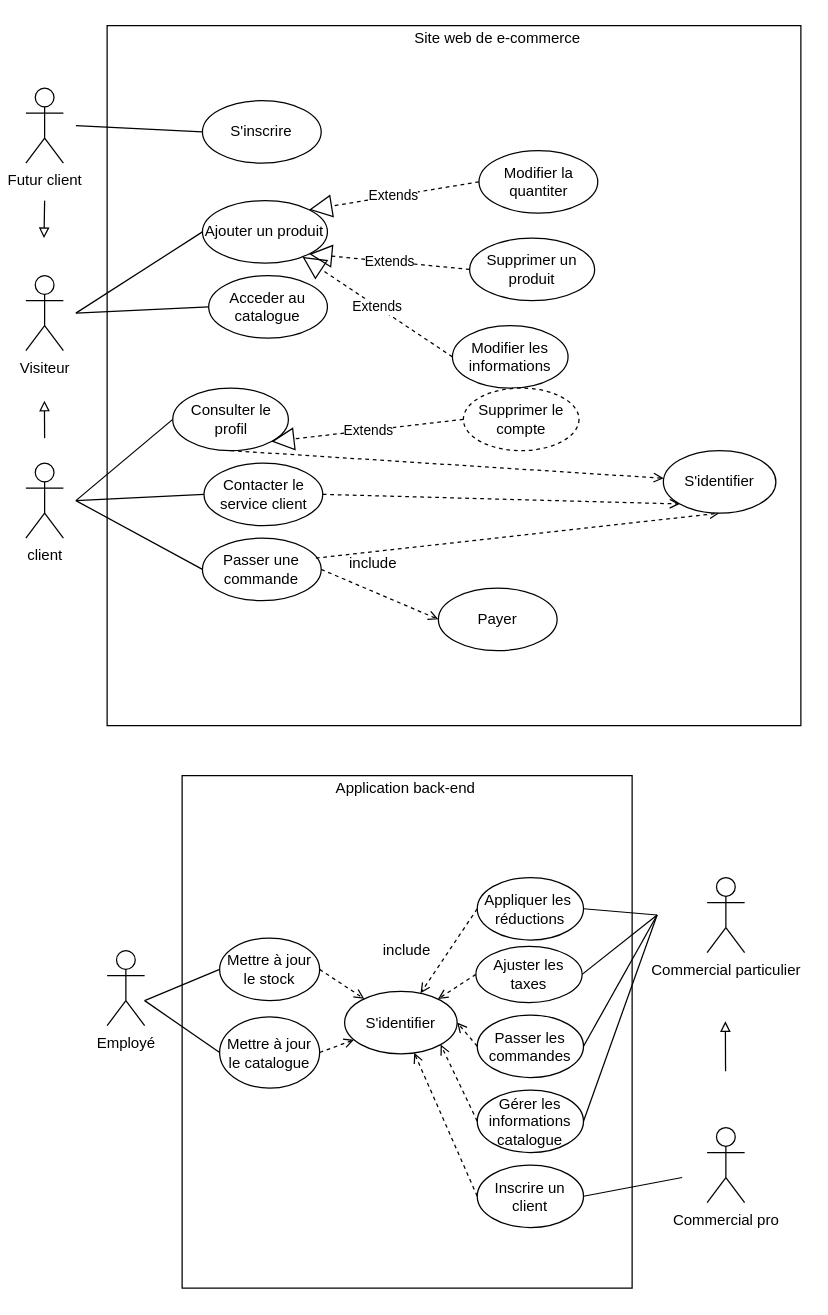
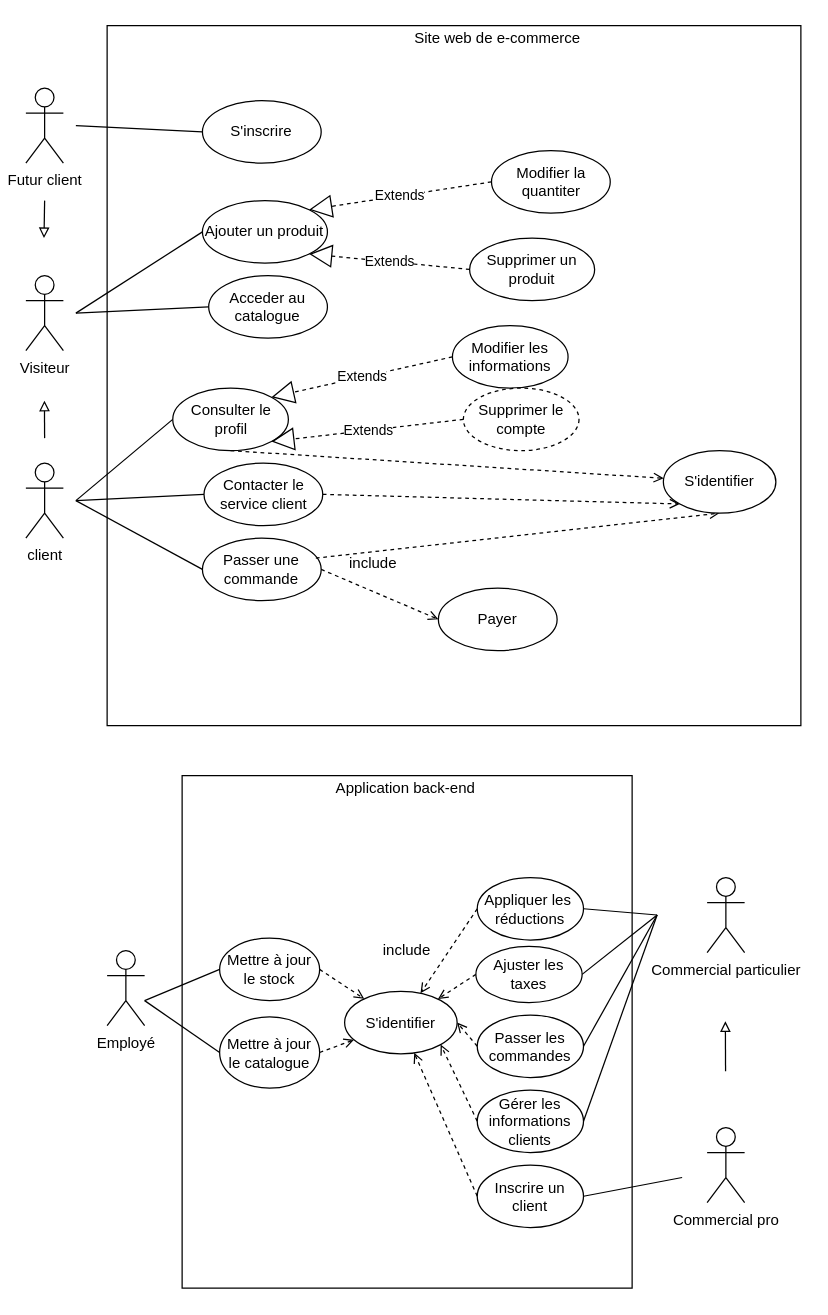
  <mxCell id="0" />
  <mxCell id="1" parent="0" />
  <mxCell id="2" style="edgeStyle=none;rounded=0;orthogonalLoop=1;jettySize=auto;html=1;entryX=0;entryY=0.5;entryDx=0;entryDy=0;endArrow=none;endFill=0;" parent="1" target="43" edge="1"><mxGeometry relative="1" as="geometry"><mxPoint x="60" y="400" as="sourcePoint" /></mxGeometry></mxCell>
  <mxCell id="3" style="edgeStyle=none;rounded=0;orthogonalLoop=1;jettySize=auto;html=1;entryX=0;entryY=0.5;entryDx=0;entryDy=0;endArrow=none;endFill=0;" parent="1" target="51" edge="1"><mxGeometry relative="1" as="geometry"><mxPoint x="60" y="400" as="sourcePoint" /></mxGeometry></mxCell>
  <mxCell id="4" style="edgeStyle=none;rounded=0;orthogonalLoop=1;jettySize=auto;html=1;entryX=0;entryY=0.5;entryDx=0;entryDy=0;endArrow=none;endFill=0;" parent="1" target="41" edge="1"><mxGeometry relative="1" as="geometry"><mxPoint x="60" y="400" as="sourcePoint" /></mxGeometry></mxCell>
  <mxCell id="5" style="edgeStyle=none;rounded=0;orthogonalLoop=1;jettySize=auto;html=1;endArrow=block;endFill=0;" parent="1" edge="1"><mxGeometry relative="1" as="geometry"><mxPoint x="34.833" y="320" as="targetPoint" /><mxPoint x="35" y="350" as="sourcePoint" /></mxGeometry></mxCell>
  <mxCell id="6" value="client" style="shape=umlActor;verticalLabelPosition=bottom;labelBackgroundColor=#ffffff;verticalAlign=top;html=1;" parent="1" vertex="1"><mxGeometry x="20" y="370" width="30" height="60" as="geometry" /></mxCell>
  <mxCell id="7" style="edgeStyle=none;rounded=0;orthogonalLoop=1;jettySize=auto;html=1;entryX=0;entryY=0.5;entryDx=0;entryDy=0;endArrow=none;endFill=0;" parent="1" target="32" edge="1"><mxGeometry relative="1" as="geometry"><mxPoint x="115" y="800" as="sourcePoint" /></mxGeometry></mxCell>
  <mxCell id="8" style="edgeStyle=none;rounded=0;orthogonalLoop=1;jettySize=auto;html=1;entryX=0;entryY=0.5;entryDx=0;entryDy=0;endArrow=none;endFill=0;" parent="1" target="30" edge="1"><mxGeometry relative="1" as="geometry"><mxPoint x="115" y="800" as="sourcePoint" /></mxGeometry></mxCell>
  <mxCell id="9" style="edgeStyle=none;rounded=0;orthogonalLoop=1;jettySize=auto;html=1;entryX=0;entryY=0.5;entryDx=0;entryDy=0;endArrow=none;endFill=0;" parent="1" target="39" edge="1"><mxGeometry relative="1" as="geometry"><mxPoint x="60" y="100" as="sourcePoint" /></mxGeometry></mxCell>
  <mxCell id="10" style="edgeStyle=none;rounded=0;orthogonalLoop=1;jettySize=auto;html=1;entryX=0;entryY=0.5;entryDx=0;entryDy=0;endArrow=none;endFill=0;" parent="1" target="37" edge="1"><mxGeometry relative="1" as="geometry"><mxPoint x="60" y="250" as="sourcePoint" /></mxGeometry></mxCell>
  <mxCell id="11" style="edgeStyle=none;rounded=0;orthogonalLoop=1;jettySize=auto;html=1;entryX=0;entryY=0.5;entryDx=0;entryDy=0;endArrow=none;endFill=0;" parent="1" target="38" edge="1"><mxGeometry relative="1" as="geometry"><mxPoint x="60" y="250" as="sourcePoint" /></mxGeometry></mxCell>
  <mxCell id="12" value="Visiteur&lt;br&gt;" style="shape=umlActor;verticalLabelPosition=bottom;labelBackgroundColor=#ffffff;verticalAlign=top;html=1;" parent="1" vertex="1"><mxGeometry x="20" y="220" width="30" height="60" as="geometry" /></mxCell>
  <mxCell id="13" value="Futur client" style="shape=umlActor;verticalLabelPosition=bottom;labelBackgroundColor=#ffffff;verticalAlign=top;html=1;" parent="1" vertex="1"><mxGeometry x="20" y="70" width="30" height="60" as="geometry" /></mxCell>
  <mxCell id="14" style="edgeStyle=none;rounded=0;orthogonalLoop=1;jettySize=auto;html=1;endArrow=block;endFill=0;" parent="1" edge="1"><mxGeometry relative="1" as="geometry"><mxPoint x="34.5" y="190" as="targetPoint" /><mxPoint x="35" y="160" as="sourcePoint" /></mxGeometry></mxCell>
  <mxCell id="15" value="" style="rounded=0;whiteSpace=wrap;html=1;fillColor=none;" parent="1" vertex="1"><mxGeometry x="145" y="620" width="360" height="410" as="geometry" /></mxCell>
  <mxCell id="16" value="Application back-end" style="text;html=1;strokeColor=none;fillColor=none;align=center;verticalAlign=middle;whiteSpace=wrap;rounded=0;" parent="1" vertex="1"><mxGeometry x="233.503" y="620" width="179.622" height="20" as="geometry" /></mxCell>
  <mxCell id="17" style="edgeStyle=none;rounded=0;orthogonalLoop=1;jettySize=auto;html=1;exitX=0;exitY=0.5;exitDx=0;exitDy=0;endArrow=open;endFill=0;dashed=1;" parent="1" source="18" target="62" edge="1"><mxGeometry relative="1" as="geometry" /></mxCell>
  <mxCell id="18" value="Appliquer les&amp;nbsp; réductions" style="ellipse;whiteSpace=wrap;html=1;" parent="1" vertex="1"><mxGeometry x="381.1" y="701.5" width="85" height="50" as="geometry" /></mxCell>
  <mxCell id="19" style="edgeStyle=none;rounded=0;orthogonalLoop=1;jettySize=auto;html=1;exitX=0;exitY=0.5;exitDx=0;exitDy=0;endArrow=open;endFill=0;dashed=1;" parent="1" source="20" target="62" edge="1"><mxGeometry relative="1" as="geometry" /></mxCell>
  <mxCell id="20" value="Ajuster les taxes" style="ellipse;whiteSpace=wrap;html=1;" parent="1" vertex="1"><mxGeometry x="380" y="756.5" width="85" height="45" as="geometry" /></mxCell>
  <mxCell id="21" style="edgeStyle=none;rounded=0;orthogonalLoop=1;jettySize=auto;html=1;exitX=0;exitY=0.5;exitDx=0;exitDy=0;endArrow=open;endFill=0;dashed=1;" parent="1" source="22" target="62" edge="1"><mxGeometry relative="1" as="geometry" /></mxCell>
  <mxCell id="22" value="Inscrire un client" style="ellipse;whiteSpace=wrap;html=1;" parent="1" vertex="1"><mxGeometry x="381.1" y="931.5" width="85" height="50" as="geometry" /></mxCell>
  <mxCell id="23" style="edgeStyle=none;rounded=0;orthogonalLoop=1;jettySize=auto;html=1;entryX=1;entryY=0.5;entryDx=0;entryDy=0;endArrow=none;endFill=0;" parent="1" target="22" edge="1"><mxGeometry relative="1" as="geometry"><mxPoint x="545" y="941.5" as="sourcePoint" /></mxGeometry></mxCell>
  <mxCell id="24" value="Commercial pro&lt;br&gt;" style="shape=umlActor;verticalLabelPosition=bottom;labelBackgroundColor=#ffffff;verticalAlign=top;html=1;" parent="1" vertex="1"><mxGeometry x="565" y="901.5" width="30" height="60" as="geometry" /></mxCell>
  <mxCell id="25" style="edgeStyle=none;rounded=0;orthogonalLoop=1;jettySize=auto;html=1;entryX=1;entryY=0.5;entryDx=0;entryDy=0;endArrow=none;endFill=0;" parent="1" target="18" edge="1"><mxGeometry relative="1" as="geometry"><mxPoint x="525" y="731.5" as="sourcePoint" /><mxPoint x="480" y="741.5" as="targetPoint" /></mxGeometry></mxCell>
  <mxCell id="26" value="Commercial particulier&lt;br&gt;" style="shape=umlActor;verticalLabelPosition=bottom;labelBackgroundColor=#ffffff;verticalAlign=top;html=1;" parent="1" vertex="1"><mxGeometry x="565" y="701.5" width="30" height="60" as="geometry" /></mxCell>
  <mxCell id="27" style="edgeStyle=none;rounded=0;orthogonalLoop=1;jettySize=auto;html=1;entryX=1;entryY=0.5;entryDx=0;entryDy=0;endArrow=none;endFill=0;" parent="1" target="20" edge="1"><mxGeometry relative="1" as="geometry"><mxPoint x="525" y="731.5" as="sourcePoint" /><mxPoint x="380" y="781.5" as="targetPoint" /></mxGeometry></mxCell>
  <mxCell id="28" style="edgeStyle=none;rounded=0;orthogonalLoop=1;jettySize=auto;html=1;endArrow=block;endFill=0;" parent="1" edge="1"><mxGeometry relative="1" as="geometry"><mxPoint x="579.583" y="816.5" as="targetPoint" /><mxPoint x="579.75" y="856.5" as="sourcePoint" /></mxGeometry></mxCell>
  <mxCell id="29" style="edgeStyle=none;rounded=0;orthogonalLoop=1;jettySize=auto;html=1;exitX=1;exitY=0.5;exitDx=0;exitDy=0;endArrow=open;endFill=0;dashed=1;" parent="1" source="30" target="62" edge="1"><mxGeometry relative="1" as="geometry" /></mxCell>
  <mxCell id="30" value="Mettre à jour le catalogue" style="ellipse;whiteSpace=wrap;html=1;" parent="1" vertex="1"><mxGeometry x="175" y="813" width="80" height="57" as="geometry" /></mxCell>
  <mxCell id="31" style="edgeStyle=none;rounded=0;orthogonalLoop=1;jettySize=auto;html=1;exitX=1;exitY=0.5;exitDx=0;exitDy=0;endArrow=open;endFill=0;dashed=1;" parent="1" source="32" target="62" edge="1"><mxGeometry relative="1" as="geometry" /></mxCell>
  <mxCell id="32" value="Mettre à jour le stock" style="ellipse;whiteSpace=wrap;html=1;" parent="1" vertex="1"><mxGeometry x="175" y="750" width="80" height="50" as="geometry" /></mxCell>
  <mxCell id="33" value="Employé&lt;br&gt;" style="shape=umlActor;verticalLabelPosition=bottom;labelBackgroundColor=#ffffff;verticalAlign=top;html=1;" parent="1" vertex="1"><mxGeometry x="85" y="760" width="30" height="60" as="geometry" /></mxCell>
  <mxCell id="34" value="" style="rounded=0;whiteSpace=wrap;html=1;fillColor=none;" parent="1" vertex="1"><mxGeometry x="85" y="20" width="555" height="560" as="geometry" /></mxCell>
  <mxCell id="35" value="Site web de e-commerce" style="text;html=1;strokeColor=none;fillColor=none;align=center;verticalAlign=middle;whiteSpace=wrap;rounded=0;" parent="1" vertex="1"><mxGeometry x="283" y="20" width="229" height="20" as="geometry" /></mxCell>
  <mxCell id="36" value="Supprimer un produit" style="ellipse;whiteSpace=wrap;html=1;" parent="1" vertex="1"><mxGeometry x="375" y="190" width="100" height="50" as="geometry" /></mxCell>
  <mxCell id="37" value="Ajouter un produit" style="ellipse;whiteSpace=wrap;html=1;" parent="1" vertex="1"><mxGeometry x="161.25" y="160" width="100" height="50" as="geometry" /></mxCell>
  <mxCell id="38" value="Acceder au catalogue" style="ellipse;whiteSpace=wrap;html=1;" parent="1" vertex="1"><mxGeometry x="166.25" y="220" width="95" height="50" as="geometry" /></mxCell>
  <mxCell id="39" value="S'inscrire" style="ellipse;whiteSpace=wrap;html=1;" parent="1" vertex="1"><mxGeometry x="161.25" y="80" width="95" height="50" as="geometry" /></mxCell>
  <mxCell id="40" style="edgeStyle=none;rounded=0;orthogonalLoop=1;jettySize=auto;html=1;exitX=1;exitY=0.5;exitDx=0;exitDy=0;entryX=0;entryY=1;entryDx=0;entryDy=0;dashed=1;endArrow=open;endFill=0;" parent="1" source="41" target="64" edge="1"><mxGeometry relative="1" as="geometry" /></mxCell>
  <mxCell id="41" value="Contacter le service client" style="ellipse;whiteSpace=wrap;html=1;" parent="1" vertex="1"><mxGeometry x="162.5" y="370" width="95" height="50" as="geometry" /></mxCell>
  <mxCell id="42" style="edgeStyle=none;rounded=0;orthogonalLoop=1;jettySize=auto;html=1;exitX=0.5;exitY=1;exitDx=0;exitDy=0;dashed=1;endArrow=open;endFill=0;" parent="1" source="43" target="64" edge="1"><mxGeometry relative="1" as="geometry" /></mxCell>
  <mxCell id="43" value="Consulter le profil" style="ellipse;whiteSpace=wrap;html=1;" parent="1" vertex="1"><mxGeometry x="137.5" y="310" width="92.5" height="50" as="geometry" /></mxCell>
- <mxCell id="44" value="Modifier la quantiter" style="ellipse;whiteSpace=wrap;html=1;" parent="1" vertex="1"><mxGeometry x="382.5" y="120" width="95" height="50" as="geometry" /></mxCell>
+ <mxCell id="44" value="Modifier la quantiter" style="ellipse;whiteSpace=wrap;html=1;" parent="1" vertex="1"><mxGeometry x="392.5" y="120" width="95" height="50" as="geometry" /></mxCell>
  <mxCell id="45" value="Modifier les informations" style="ellipse;whiteSpace=wrap;html=1;" parent="1" vertex="1"><mxGeometry x="361.25" y="260" width="92.5" height="50" as="geometry" /></mxCell>
  <mxCell id="46" value="Supprimer le compte" style="ellipse;whiteSpace=wrap;html=1;dashed=1;" parent="1" vertex="1"><mxGeometry x="370" y="310" width="92.5" height="50" as="geometry" /></mxCell>
  <mxCell id="47" value="Extends" style="endArrow=block;endSize=16;endFill=0;html=1;dashed=1;entryX=1;entryY=1;entryDx=0;entryDy=0;exitX=0;exitY=0.5;exitDx=0;exitDy=0;" parent="1" source="46" target="43" edge="1"><mxGeometry width="160" relative="1" as="geometry"><mxPoint x="440" y="330" as="sourcePoint" /><mxPoint x="600" y="330" as="targetPoint" /></mxGeometry></mxCell>
- <mxCell id="48" value="Extends" style="endArrow=block;endSize=16;endFill=0;html=1;dashed=1;exitX=0;exitY=0.5;exitDx=0;exitDy=0;" parent="1" source="45" target="37" edge="1"><mxGeometry width="160" relative="1" as="geometry"><mxPoint x="310" y="360" as="sourcePoint" /><mxPoint x="240" y="320" as="targetPoint" /></mxGeometry></mxCell>
+ <mxCell id="48" value="Extends" style="endArrow=block;endSize=16;endFill=0;html=1;dashed=1;exitX=0;exitY=0.5;exitDx=0;exitDy=0;entryX=1;entryY=0;entryDx=0;entryDy=0;" parent="1" source="45" target="43" edge="1"><mxGeometry width="160" relative="1" as="geometry"><mxPoint x="310" y="360" as="sourcePoint" /><mxPoint x="240" y="320" as="targetPoint" /></mxGeometry></mxCell>
  <mxCell id="49" value="Extends" style="endArrow=block;endSize=16;endFill=0;html=1;dashed=1;exitX=0;exitY=0.5;exitDx=0;exitDy=0;entryX=1;entryY=1;entryDx=0;entryDy=0;" parent="1" source="36" target="37" edge="1"><mxGeometry width="160" relative="1" as="geometry"><mxPoint x="326.25" y="255" as="sourcePoint" /><mxPoint x="256" y="190" as="targetPoint" /></mxGeometry></mxCell>
  <mxCell id="50" value="Extends" style="endArrow=block;endSize=16;endFill=0;html=1;dashed=1;exitX=0;exitY=0.5;exitDx=0;exitDy=0;entryX=1;entryY=0;entryDx=0;entryDy=0;" parent="1" source="44" target="37" edge="1"><mxGeometry width="160" relative="1" as="geometry"><mxPoint x="292.5" y="145" as="sourcePoint" /><mxPoint x="232.5" y="170" as="targetPoint" /></mxGeometry></mxCell>
  <mxCell id="51" value="Passer une commande" style="ellipse;whiteSpace=wrap;html=1;" parent="1" vertex="1"><mxGeometry x="161.25" y="430" width="95" height="50" as="geometry" /></mxCell>
  <mxCell id="52" style="edgeStyle=none;rounded=0;orthogonalLoop=1;jettySize=auto;html=1;exitX=0.955;exitY=0.32;exitDx=0;exitDy=0;entryX=0.5;entryY=1;entryDx=0;entryDy=0;dashed=1;endArrow=open;endFill=0;exitPerimeter=0;" parent="1" source="51" target="64" edge="1"><mxGeometry relative="1" as="geometry" /></mxCell>
  <mxCell id="53" value="Payer" style="ellipse;whiteSpace=wrap;html=1;" parent="1" vertex="1"><mxGeometry x="350" y="470" width="95" height="50" as="geometry" /></mxCell>
  <mxCell id="54" value="include" style="text;html=1;strokeColor=none;fillColor=none;align=center;verticalAlign=middle;whiteSpace=wrap;rounded=0;" parent="1" vertex="1"><mxGeometry x="278.13" y="440" width="40" height="20" as="geometry" /></mxCell>
  <mxCell id="55" style="edgeStyle=none;rounded=0;orthogonalLoop=1;jettySize=auto;html=1;exitX=1;exitY=0.5;exitDx=0;exitDy=0;entryX=0;entryY=0.5;entryDx=0;entryDy=0;dashed=1;endArrow=open;endFill=0;" parent="1" source="51" target="53" edge="1"><mxGeometry relative="1" as="geometry" /></mxCell>
  <mxCell id="56" style="edgeStyle=none;rounded=0;orthogonalLoop=1;jettySize=auto;html=1;exitX=1;exitY=0.5;exitDx=0;exitDy=0;endArrow=none;endFill=0;" parent="1" source="58" edge="1"><mxGeometry relative="1" as="geometry"><mxPoint x="525" y="731.5" as="targetPoint" /></mxGeometry></mxCell>
  <mxCell id="57" style="edgeStyle=none;rounded=0;orthogonalLoop=1;jettySize=auto;html=1;exitX=0;exitY=0.5;exitDx=0;exitDy=0;entryX=1;entryY=1;entryDx=0;entryDy=0;endArrow=open;endFill=0;dashed=1;" parent="1" source="58" target="62" edge="1"><mxGeometry relative="1" as="geometry" /></mxCell>
- <mxCell id="58" value="Gérer les informations catalogue" style="ellipse;whiteSpace=wrap;html=1;" parent="1" vertex="1"><mxGeometry x="381.1" y="871.5" width="85" height="50" as="geometry" /></mxCell>
+ <mxCell id="58" value="Gérer les informations clients" style="ellipse;whiteSpace=wrap;html=1;" parent="1" vertex="1"><mxGeometry x="381.1" y="871.5" width="85" height="50" as="geometry" /></mxCell>
  <mxCell id="59" style="edgeStyle=none;rounded=0;orthogonalLoop=1;jettySize=auto;html=1;exitX=1;exitY=0.5;exitDx=0;exitDy=0;endArrow=none;endFill=0;" parent="1" source="61" edge="1"><mxGeometry relative="1" as="geometry"><mxPoint x="525" y="731.5" as="targetPoint" /></mxGeometry></mxCell>
  <mxCell id="60" style="edgeStyle=none;rounded=0;orthogonalLoop=1;jettySize=auto;html=1;exitX=0;exitY=0.5;exitDx=0;exitDy=0;entryX=1;entryY=0.5;entryDx=0;entryDy=0;endArrow=open;endFill=0;dashed=1;" parent="1" source="61" target="62" edge="1"><mxGeometry relative="1" as="geometry" /></mxCell>
  <mxCell id="61" value="Passer les commandes" style="ellipse;whiteSpace=wrap;html=1;" parent="1" vertex="1"><mxGeometry x="381.1" y="811.5" width="85" height="50" as="geometry" /></mxCell>
  <mxCell id="62" value="S'identifier" style="ellipse;whiteSpace=wrap;html=1;" parent="1" vertex="1"><mxGeometry x="275" y="792.5" width="90" height="50" as="geometry" /></mxCell>
  <mxCell id="63" value="include" style="text;html=1;strokeColor=none;fillColor=none;align=center;verticalAlign=middle;whiteSpace=wrap;rounded=0;" parent="1" vertex="1"><mxGeometry x="305" y="750" width="40" height="20" as="geometry" /></mxCell>
  <mxCell id="64" value="S'identifier" style="ellipse;whiteSpace=wrap;html=1;" parent="1" vertex="1"><mxGeometry x="530" y="360" width="90" height="50" as="geometry" /></mxCell>
